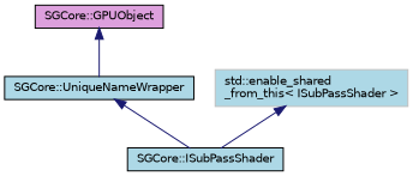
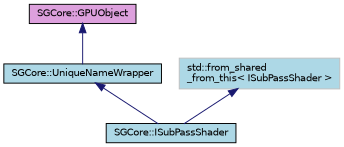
  digraph {
    rankdir=TB
    node [color=black fillcolor=lightblue fontname=Helvetica fontsize=10 shape=record style=filled]
    edge [color=midnightblue dir=back fontname=Helvetica fontsize=10 labelfontname=Helvetica labelfontsize=10 style=solid]
    n1 [height=0.2 label="SGCore::ISubPassShader" width=0.4]
    n2 [height=0.2 label="SGCore::UniqueNameWrapper" width=0.4]
-   n3 [color=grey75 height=0.2 label="std::enable_shared\l_from_this\< ISubPassShader \>" width=0.4]
+   n3 [color=grey75 height=0.2 label="std::from_shared\l_from_this\< ISubPassShader \>" width=0.4]
    n4 [fillcolor=plum height=0.2 label="SGCore::GPUObject" width=0.4]
    n2 -> n1
    n3 -> n1
    n4 -> n2
  }
